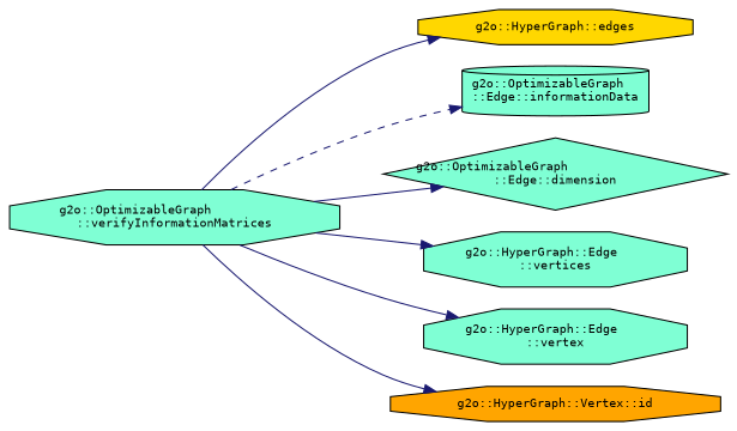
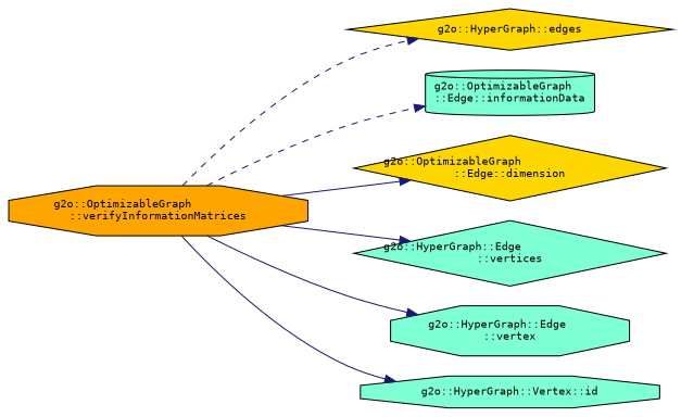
  digraph {
    fontname="DejaVu Sans Mono"
    rankdir=LR
    node [color=black fillcolor=aquamarine fontname="DejaVu Sans Mono" fontsize=10 shape=octagon style=filled]
    edge [color=midnightblue fontname="DejaVu Sans Mono" fontsize=10 labelfontname=Helvetica labelfontsize=10 style=solid]
-   n1 [fontcolor=black height=0.2 label="g2o::OptimizableGraph\l::verifyInformationMatrices" width=0.4]
-   n2 [fillcolor=gold height=0.2 label="g2o::HyperGraph::edges" width=0.4]
+   n1 [fillcolor=orange fontcolor=black height=0.2 label="g2o::OptimizableGraph\l::verifyInformationMatrices" width=0.4]
+   n2 [fillcolor=gold height=0.2 label="g2o::HyperGraph::edges" shape=diamond width=0.4]
    n3 [height=0.2 label="g2o::OptimizableGraph\l::Edge::informationData" shape=cylinder width=0.4]
-   n4 [height=0.2 label="g2o::OptimizableGraph\l::Edge::dimension" shape=diamond width=0.4]
-   n5 [height=0.2 label="g2o::HyperGraph::Edge\l::vertices" width=0.4]
+   n4 [fillcolor=gold height=0.2 label="g2o::OptimizableGraph\l::Edge::dimension" shape=diamond width=0.4]
+   n5 [height=0.2 label="g2o::HyperGraph::Edge\l::vertices" shape=diamond width=0.4]
    n6 [height=0.2 label="g2o::HyperGraph::Edge\l::vertex" width=0.4]
-   n7 [fillcolor=orange height=0.2 label="g2o::HyperGraph::Vertex::id" width=0.4]
-   n1 -> n2
+   n7 [height=0.2 label="g2o::HyperGraph::Vertex::id" width=0.4]
+   n1 -> n2 [style=dashed]
    n1 -> n3 [style=dashed]
    n1 -> n4
    n1 -> n5
    n1 -> n6
    n1 -> n7
  }
